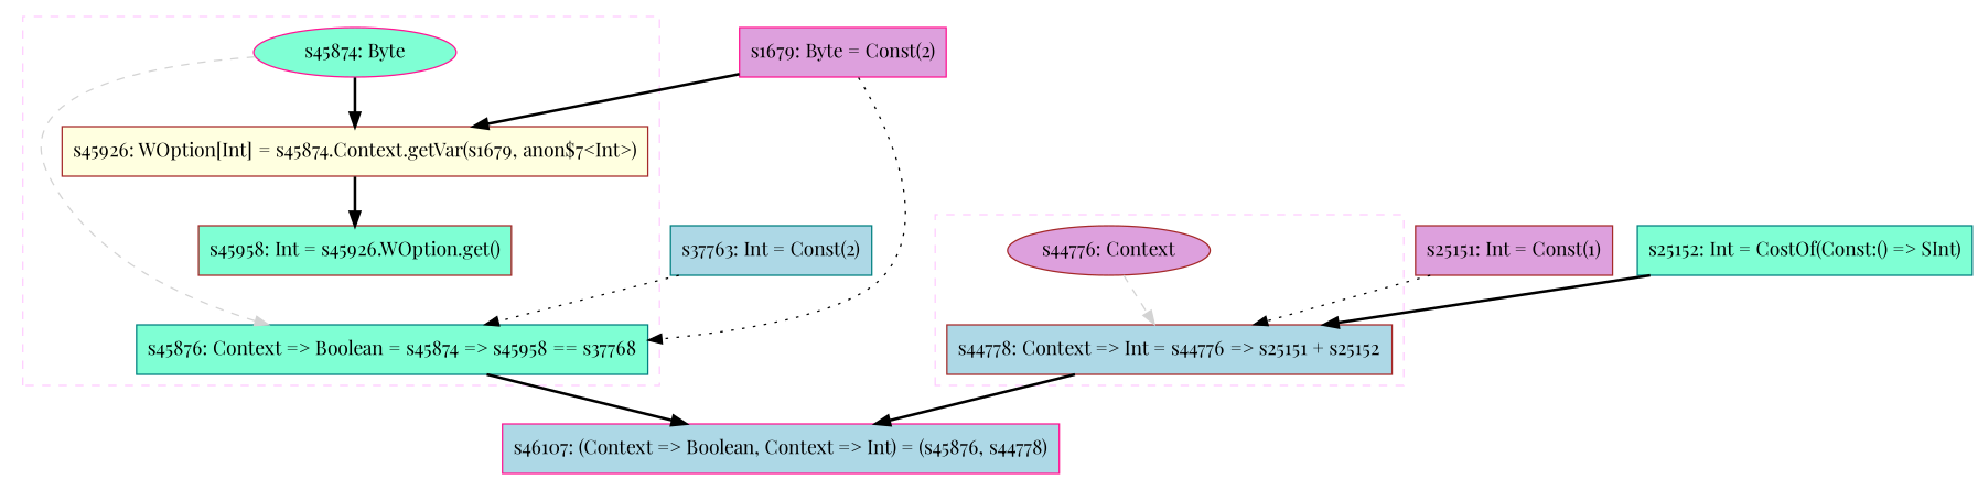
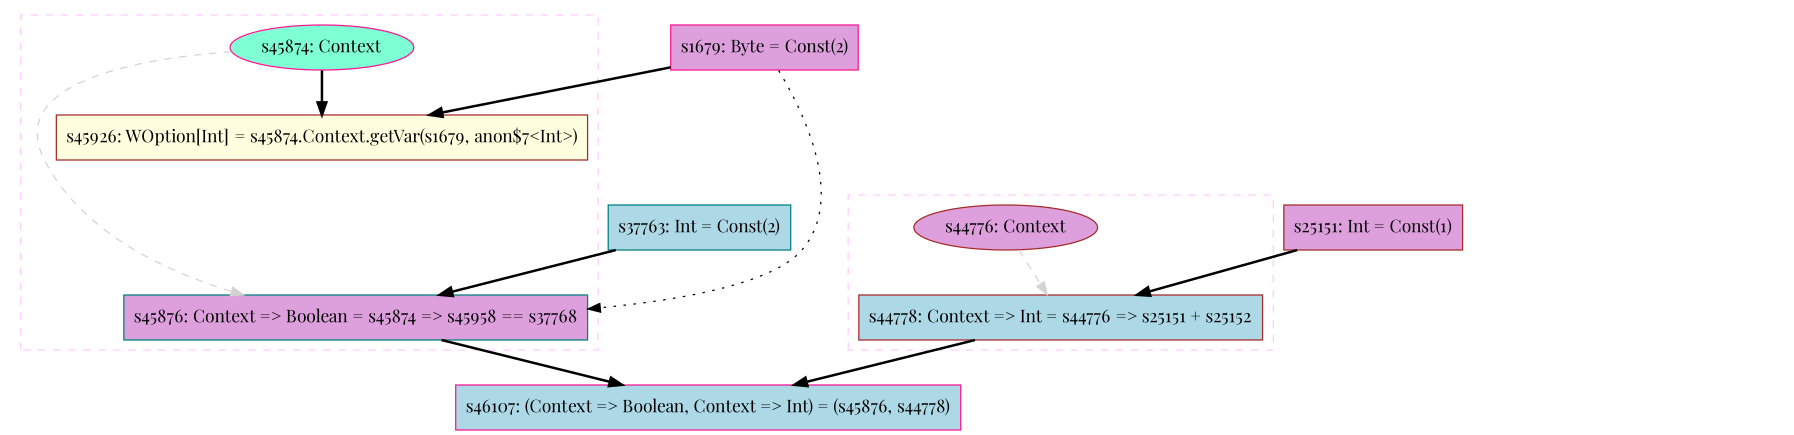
  digraph {
    concentrate=true
    fontname="Playfair Display"
    node [color=brown fillcolor=aquamarine fontname="Playfair Display" shape=box style=filled]
    edge [fontname="Playfair Display" style=bold]
-   n1 [color=deeppink label="s45874: Byte" shape=oval]
-   n2 [color=teal label="s45876: Context => Boolean = s45874 => s45958 == s37768"]
+   n1 [color=deeppink label="s45874: Context" shape=oval]
+   n2 [color=teal fillcolor=plum label="s45876: Context => Boolean = s45874 => s45958 == s37768"]
    n3 [fillcolor=lightyellow label="s45926: WOption[Int] = s45874.Context.getVar(s1679, anon$7<Int>)"]
-   n4 [label="s45958: Int = s45926.WOption.get()"]
    n5 [fillcolor=plum label="s44776: Context" shape=oval]
    n6 [fillcolor=lightblue label="s44778: Context => Int = s44776 => s25151 + s25152"]
    n7 [color=deeppink fillcolor=lightblue label="s46107: (Context => Boolean, Context => Int) = (s45876, s44778)"]
    n8 [color=teal fillcolor=lightblue label="s37763: Int = Const(2)"]
    n9 [color=deeppink fillcolor=plum label="s1679: Byte = Const(2)"]
    n10 [fillcolor=plum label="s25151: Int = Const(1)"]
-   n11 [color=teal label="s25152: Int = CostOf(Const:() => SInt)"]
    subgraph cluster_1 {
      color="#FFCCFF"
      style=dashed
      n3
-     n4
      subgraph sub_2 {
        color="#FFCCFF"
        rank=source
        style=dashed
        n1
      }
      subgraph sub_3 {
        color="#FFCCFF"
        rank=sink
        style=dashed
        n2
      }
    }
    subgraph cluster_4 {
      color="#FFCCFF"
      style=dashed
      subgraph sub_5 {
        color="#FFCCFF"
        rank=source
        style=dashed
        n5
      }
      subgraph sub_6 {
        color="#FFCCFF"
        rank=sink
        style=dashed
        n6
      }
    }
    n1 -> n2 [color=lightgray style=dashed weight=0]
    n1 -> n3
    n2 -> n7
-   n3 -> n4
    n5 -> n6 [color=lightgray style=dashed weight=0]
    n6 -> n7
-   n8 -> n2 [style=dotted]
+   n8 -> n2
    n9 -> n2 [style=dotted]
    n9 -> n3
-   n10 -> n6 [style=dotted]
-   n11 -> n6
+   n10 -> n6
  }
